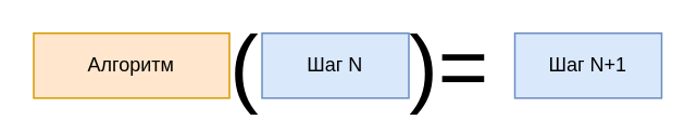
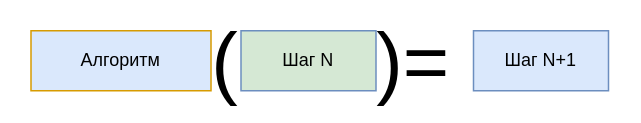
  <mxCell id="0" />
  <mxCell id="1" parent="0" />
- <mxCell id="2" value="Алгоритм" style="rounded=0;whiteSpace=wrap;html=1;fillColor=#ffe6cc;strokeColor=#d79b00;" vertex="1" parent="1"><mxGeometry x="20" y="20" width="120" height="40" as="geometry" /></mxCell>
+ <mxCell id="2" value="Алгоритм" style="rounded=0;whiteSpace=wrap;html=1;fillColor=#dae8fc;strokeColor=#d79b00;" vertex="1" parent="1"><mxGeometry x="20" y="20" width="120" height="40" as="geometry" /></mxCell>
  <mxCell id="3" value="(" style="text;html=1;strokeColor=none;fillColor=none;align=center;verticalAlign=middle;whiteSpace=wrap;rounded=0;fontSize=53;" vertex="1" parent="1"><mxGeometry x="139" y="20" width="21" height="40" as="geometry" /></mxCell>
- <mxCell id="4" value="Шаг N" style="rounded=0;whiteSpace=wrap;html=1;fillColor=#dae8fc;strokeColor=#6c8ebf;" vertex="1" parent="1"><mxGeometry x="160" y="20" width="90" height="40" as="geometry" /></mxCell>
+ <mxCell id="4" value="Шаг N" style="rounded=0;whiteSpace=wrap;html=1;fillColor=#d5e8d4;strokeColor=#6c8ebf;" vertex="1" parent="1"><mxGeometry x="160" y="20" width="90" height="40" as="geometry" /></mxCell>
  <mxCell id="5" value=")=" style="text;html=1;strokeColor=none;fillColor=none;align=center;verticalAlign=middle;whiteSpace=wrap;rounded=0;fontSize=53;" vertex="1" parent="1"><mxGeometry x="250" y="20" width="50" height="40" as="geometry" /></mxCell>
  <mxCell id="6" value="Шаг N+1" style="rounded=0;whiteSpace=wrap;html=1;fillColor=#dae8fc;strokeColor=#6c8ebf;" vertex="1" parent="1"><mxGeometry x="315" y="20" width="90" height="40" as="geometry" /></mxCell>
